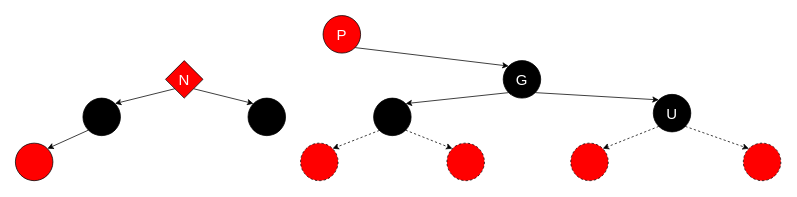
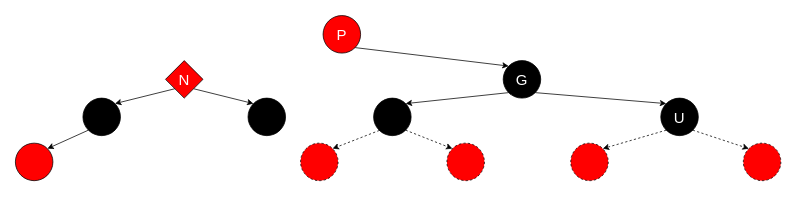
  <mxCell id="0" />
  <mxCell id="1" parent="0" />
  <mxCell id="2" style="edgeStyle=none;rounded=0;orthogonalLoop=1;jettySize=auto;html=1;exitX=0;exitY=1;exitDx=0;exitDy=0;entryX=1;entryY=0;entryDx=0;entryDy=0;fontSize=20;fontColor=#000000;" edge="1" parent="1" source="3" target="4"><mxGeometry relative="1" as="geometry" /></mxCell>
  <mxCell id="3" value="" style="ellipse;whiteSpace=wrap;html=1;aspect=fixed;fillColor=#000000;" vertex="1" parent="1"><mxGeometry x="110" y="130" width="50" height="50" as="geometry" /></mxCell>
  <mxCell id="4" value="" style="ellipse;whiteSpace=wrap;html=1;aspect=fixed;fillColor=#FF0000;" vertex="1" parent="1"><mxGeometry x="20" y="190" width="50" height="50" as="geometry" /></mxCell>
  <mxCell id="5" style="edgeStyle=none;rounded=0;orthogonalLoop=1;jettySize=auto;html=1;exitX=0;exitY=1;exitDx=0;exitDy=0;entryX=1;entryY=0;entryDx=0;entryDy=0;fontSize=20;fontColor=#000000;" edge="1" parent="1" source="7" target="3"><mxGeometry relative="1" as="geometry" /></mxCell>
  <mxCell id="6" style="edgeStyle=none;rounded=0;orthogonalLoop=1;jettySize=auto;html=1;exitX=1;exitY=1;exitDx=0;exitDy=0;entryX=0;entryY=0;entryDx=0;entryDy=0;fontSize=20;fontColor=#000000;" edge="1" parent="1" source="7" target="8"><mxGeometry relative="1" as="geometry" /></mxCell>
  <mxCell id="7" value="&lt;font color=&quot;#ffffff&quot;&gt;&lt;span style=&quot;font-size: 20px;&quot;&gt;N&lt;/span&gt;&lt;/font&gt;" style="rhombus;whiteSpace=wrap;html=1;aspect=fixed;fillColor=#FF0000;" vertex="1" parent="1"><mxGeometry x="220" y="80" width="50" height="50" as="geometry" /></mxCell>
  <mxCell id="8" value="" style="ellipse;whiteSpace=wrap;html=1;aspect=fixed;fillColor=#000000;" vertex="1" parent="1"><mxGeometry x="330" y="130" width="50" height="50" as="geometry" /></mxCell>
  <mxCell id="9" style="edgeStyle=none;rounded=0;orthogonalLoop=1;jettySize=auto;html=1;exitX=1;exitY=1;exitDx=0;exitDy=0;entryX=0;entryY=0;entryDx=0;entryDy=0;fontSize=13;fontColor=#000000;" edge="1" parent="1" source="10" target="18"><mxGeometry relative="1" as="geometry" /></mxCell>
  <mxCell id="10" value="&lt;font color=&quot;#ffffff&quot; style=&quot;font-size: 20px;&quot;&gt;P&lt;/font&gt;" style="ellipse;whiteSpace=wrap;html=1;aspect=fixed;fillColor=#FF0000;" vertex="1" parent="1"><mxGeometry x="430" y="20" width="50" height="50" as="geometry" /></mxCell>
  <mxCell id="11" style="edgeStyle=none;rounded=0;orthogonalLoop=1;jettySize=auto;html=1;exitX=0;exitY=1;exitDx=0;exitDy=0;entryX=1;entryY=0;entryDx=0;entryDy=0;fontSize=20;fontColor=#FFFFFF;dashed=1;" edge="1" parent="1" source="13" target="14"><mxGeometry relative="1" as="geometry"><mxPoint x="419.998" y="217.322" as="targetPoint" /></mxGeometry></mxCell>
  <mxCell id="12" style="edgeStyle=none;rounded=0;orthogonalLoop=1;jettySize=auto;html=1;exitX=1;exitY=1;exitDx=0;exitDy=0;entryX=0;entryY=0;entryDx=0;entryDy=0;dashed=1;fontSize=20;fontColor=#FFFFFF;" edge="1" parent="1" source="13" target="15"><mxGeometry relative="1" as="geometry" /></mxCell>
  <mxCell id="13" value="" style="ellipse;whiteSpace=wrap;html=1;aspect=fixed;fillColor=#000000;" vertex="1" parent="1"><mxGeometry x="497.32" y="130" width="50" height="50" as="geometry" /></mxCell>
  <mxCell id="14" value="" style="ellipse;whiteSpace=wrap;html=1;aspect=fixed;fillColor=#FF0000;dashed=1;" vertex="1" parent="1"><mxGeometry x="400" y="190" width="50" height="50" as="geometry" /></mxCell>
  <mxCell id="15" value="" style="ellipse;whiteSpace=wrap;html=1;aspect=fixed;fillColor=#FF0000;dashed=1;" vertex="1" parent="1"><mxGeometry x="595" y="190" width="50" height="50" as="geometry" /></mxCell>
  <mxCell id="16" style="edgeStyle=none;rounded=0;orthogonalLoop=1;jettySize=auto;html=1;exitX=1;exitY=1;exitDx=0;exitDy=0;entryX=0;entryY=0;entryDx=0;entryDy=0;fontSize=20;fontColor=#FFFFFF;" edge="1" parent="1" source="18" target="21"><mxGeometry relative="1" as="geometry" /></mxCell>
  <mxCell id="17" style="edgeStyle=none;rounded=0;orthogonalLoop=1;jettySize=auto;html=1;exitX=0;exitY=1;exitDx=0;exitDy=0;entryX=1;entryY=0;entryDx=0;entryDy=0;fontSize=13;fontColor=#000000;" edge="1" parent="1" source="18" target="13"><mxGeometry relative="1" as="geometry" /></mxCell>
  <mxCell id="18" value="&lt;font style=&quot;font-size: 20px;&quot; color=&quot;#ffffff&quot;&gt;G&lt;/font&gt;" style="ellipse;whiteSpace=wrap;html=1;aspect=fixed;fillColor=#000000;" vertex="1" parent="1"><mxGeometry x="670" y="80" width="50" height="50" as="geometry" /></mxCell>
  <mxCell id="19" style="edgeStyle=none;rounded=0;orthogonalLoop=1;jettySize=auto;html=1;exitX=0;exitY=1;exitDx=0;exitDy=0;entryX=1;entryY=0;entryDx=0;entryDy=0;fontSize=20;fontColor=#FFFFFF;dashed=1;" edge="1" parent="1" source="21" target="22"><mxGeometry relative="1" as="geometry" /></mxCell>
  <mxCell id="20" style="edgeStyle=none;rounded=0;orthogonalLoop=1;jettySize=auto;html=1;exitX=1;exitY=1;exitDx=0;exitDy=0;entryX=0;entryY=0;entryDx=0;entryDy=0;fontSize=20;fontColor=#FFFFFF;dashed=1;" edge="1" parent="1" source="21" target="23"><mxGeometry relative="1" as="geometry" /></mxCell>
- <mxCell id="21" value="&lt;font color=&quot;#ffffff&quot; style=&quot;font-size: 20px;&quot;&gt;U&lt;/font&gt;" style="ellipse;whiteSpace=wrap;html=1;aspect=fixed;fillColor=#000000;" vertex="1" parent="1"><mxGeometry x="870" y="125" width="50" height="50" as="geometry" /></mxCell>
+ <mxCell id="21" value="&lt;font color=&quot;#ffffff&quot; style=&quot;font-size: 20px;&quot;&gt;U&lt;/font&gt;" style="ellipse;whiteSpace=wrap;html=1;aspect=fixed;fillColor=#000000;" vertex="1" parent="1"><mxGeometry x="880" y="130" width="50" height="50" as="geometry" /></mxCell>
  <mxCell id="22" value="" style="ellipse;whiteSpace=wrap;html=1;aspect=fixed;fillColor=#FF0000;dashed=1;" vertex="1" parent="1"><mxGeometry x="760" y="190" width="50" height="50" as="geometry" /></mxCell>
  <mxCell id="23" value="" style="ellipse;whiteSpace=wrap;html=1;aspect=fixed;fillColor=#FF0000;dashed=1;" vertex="1" parent="1"><mxGeometry x="990" y="190" width="50" height="50" as="geometry" /></mxCell>
